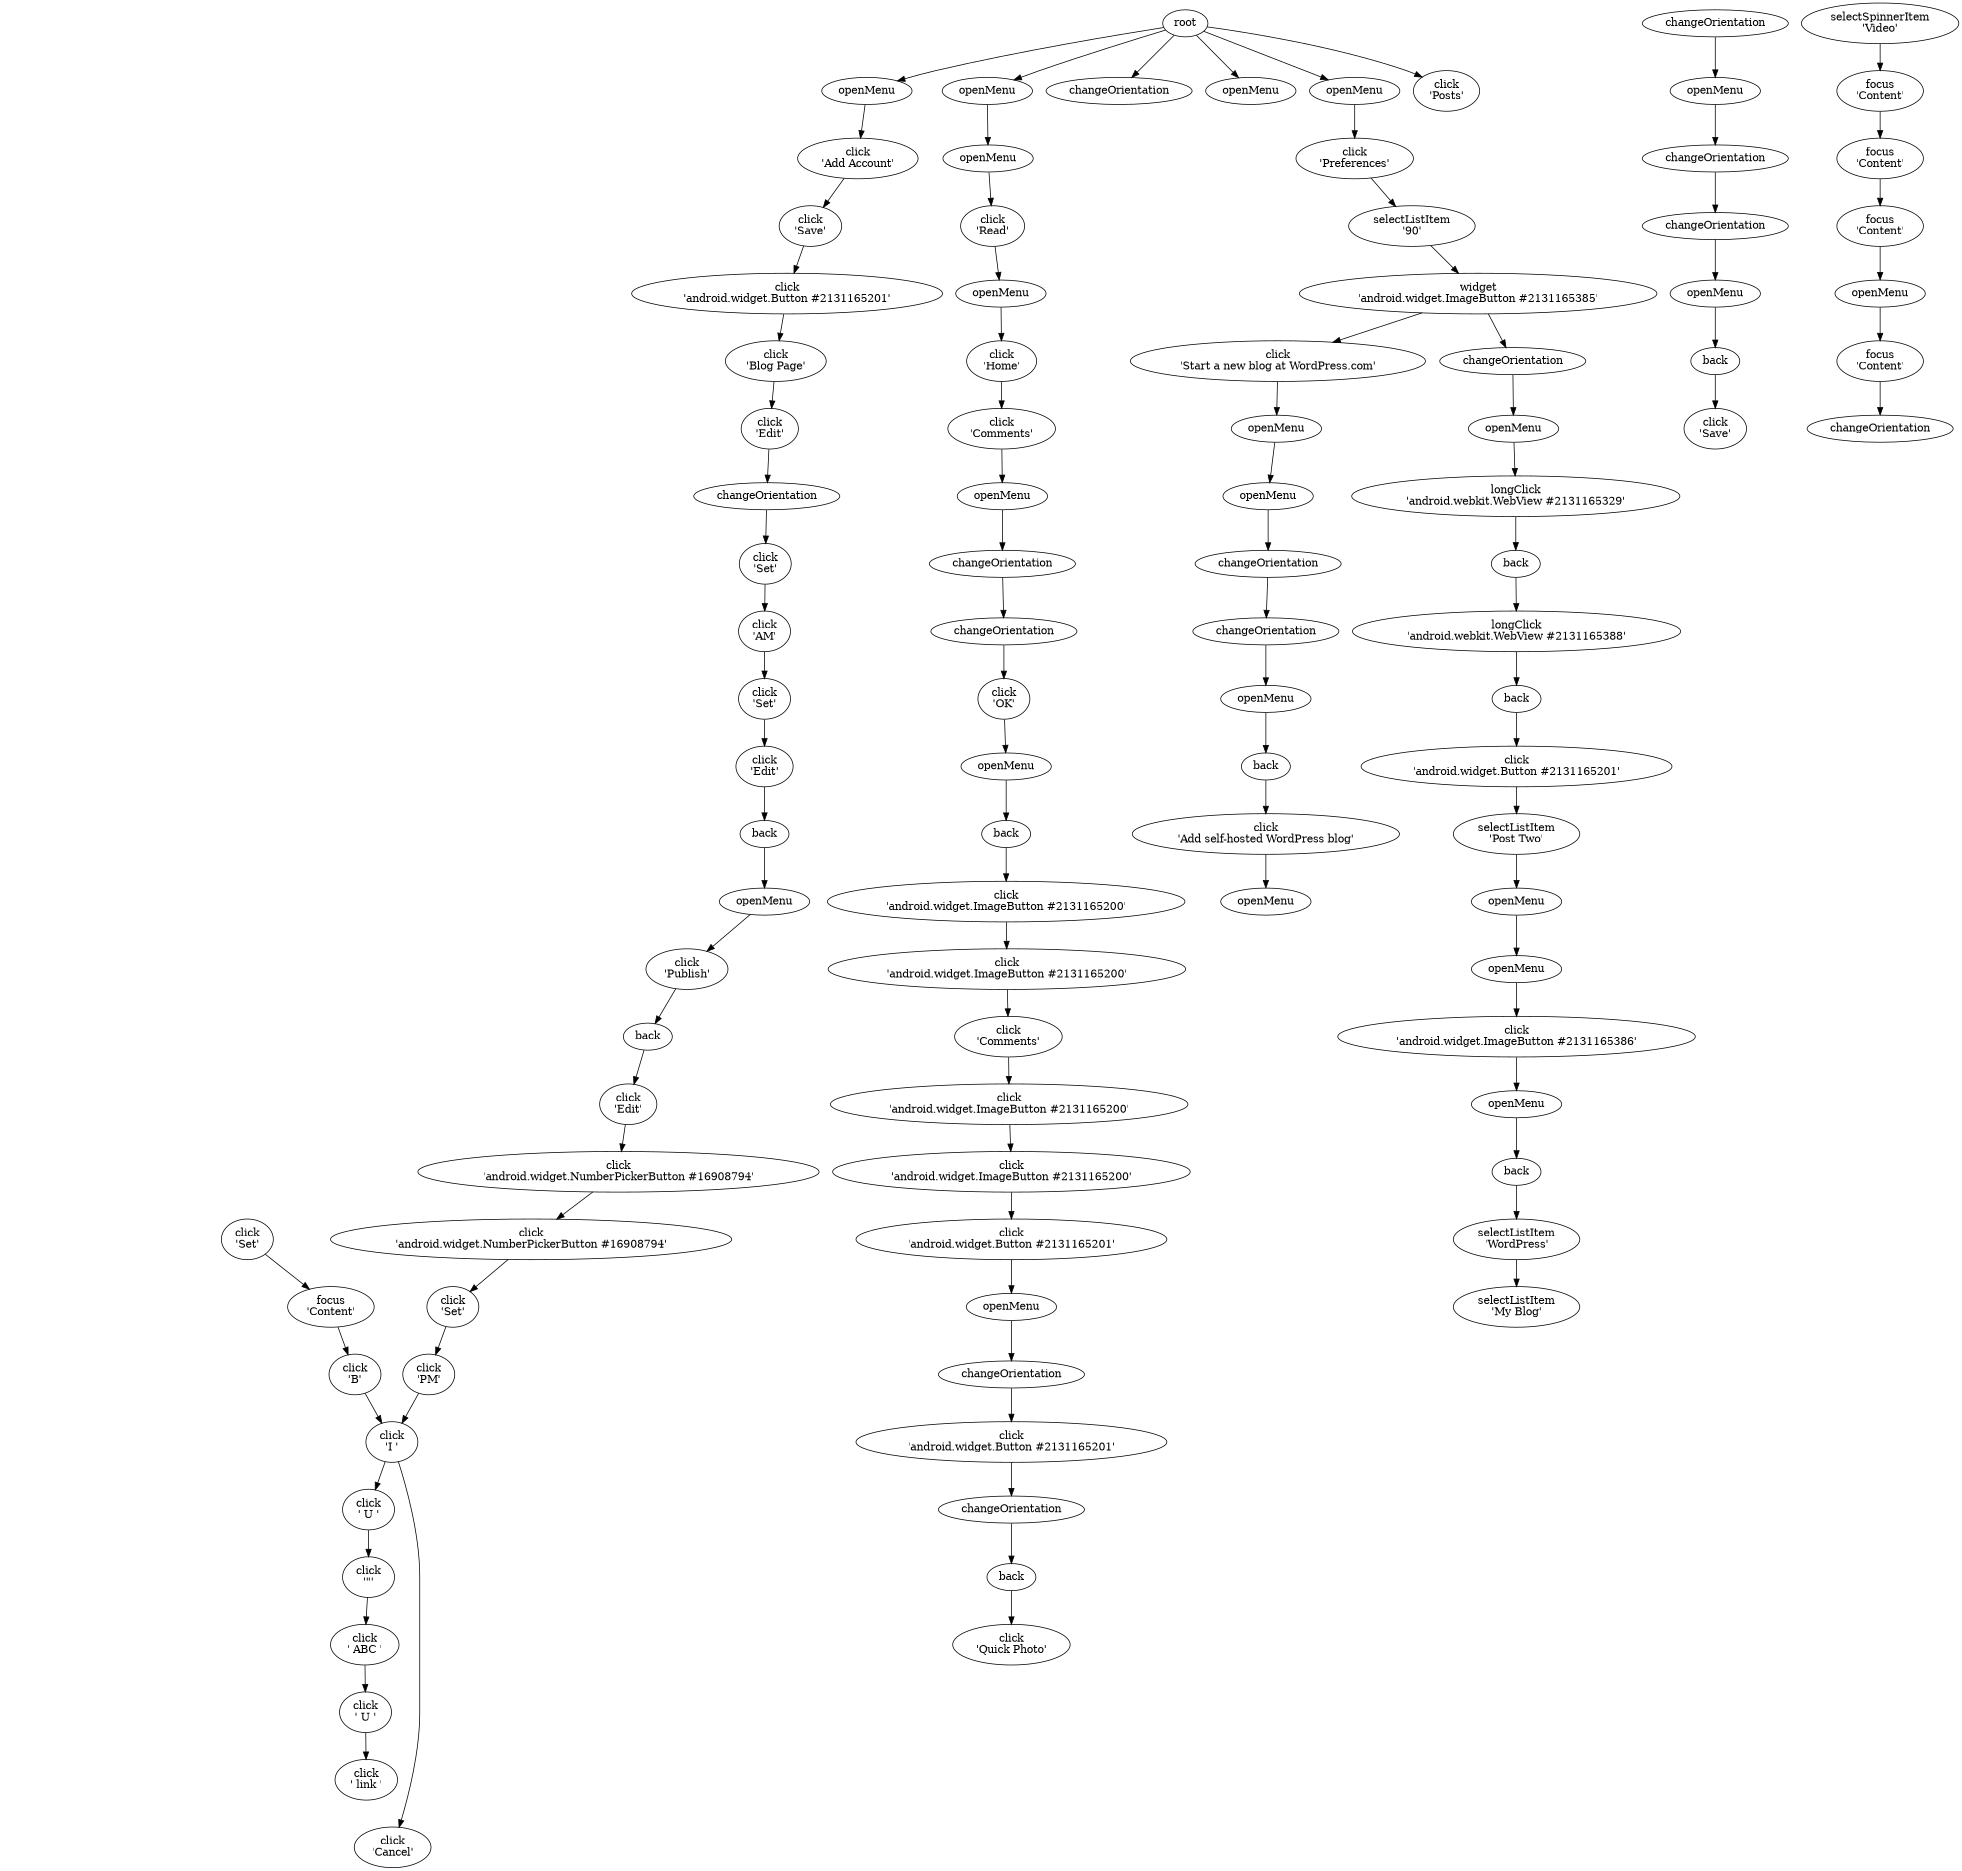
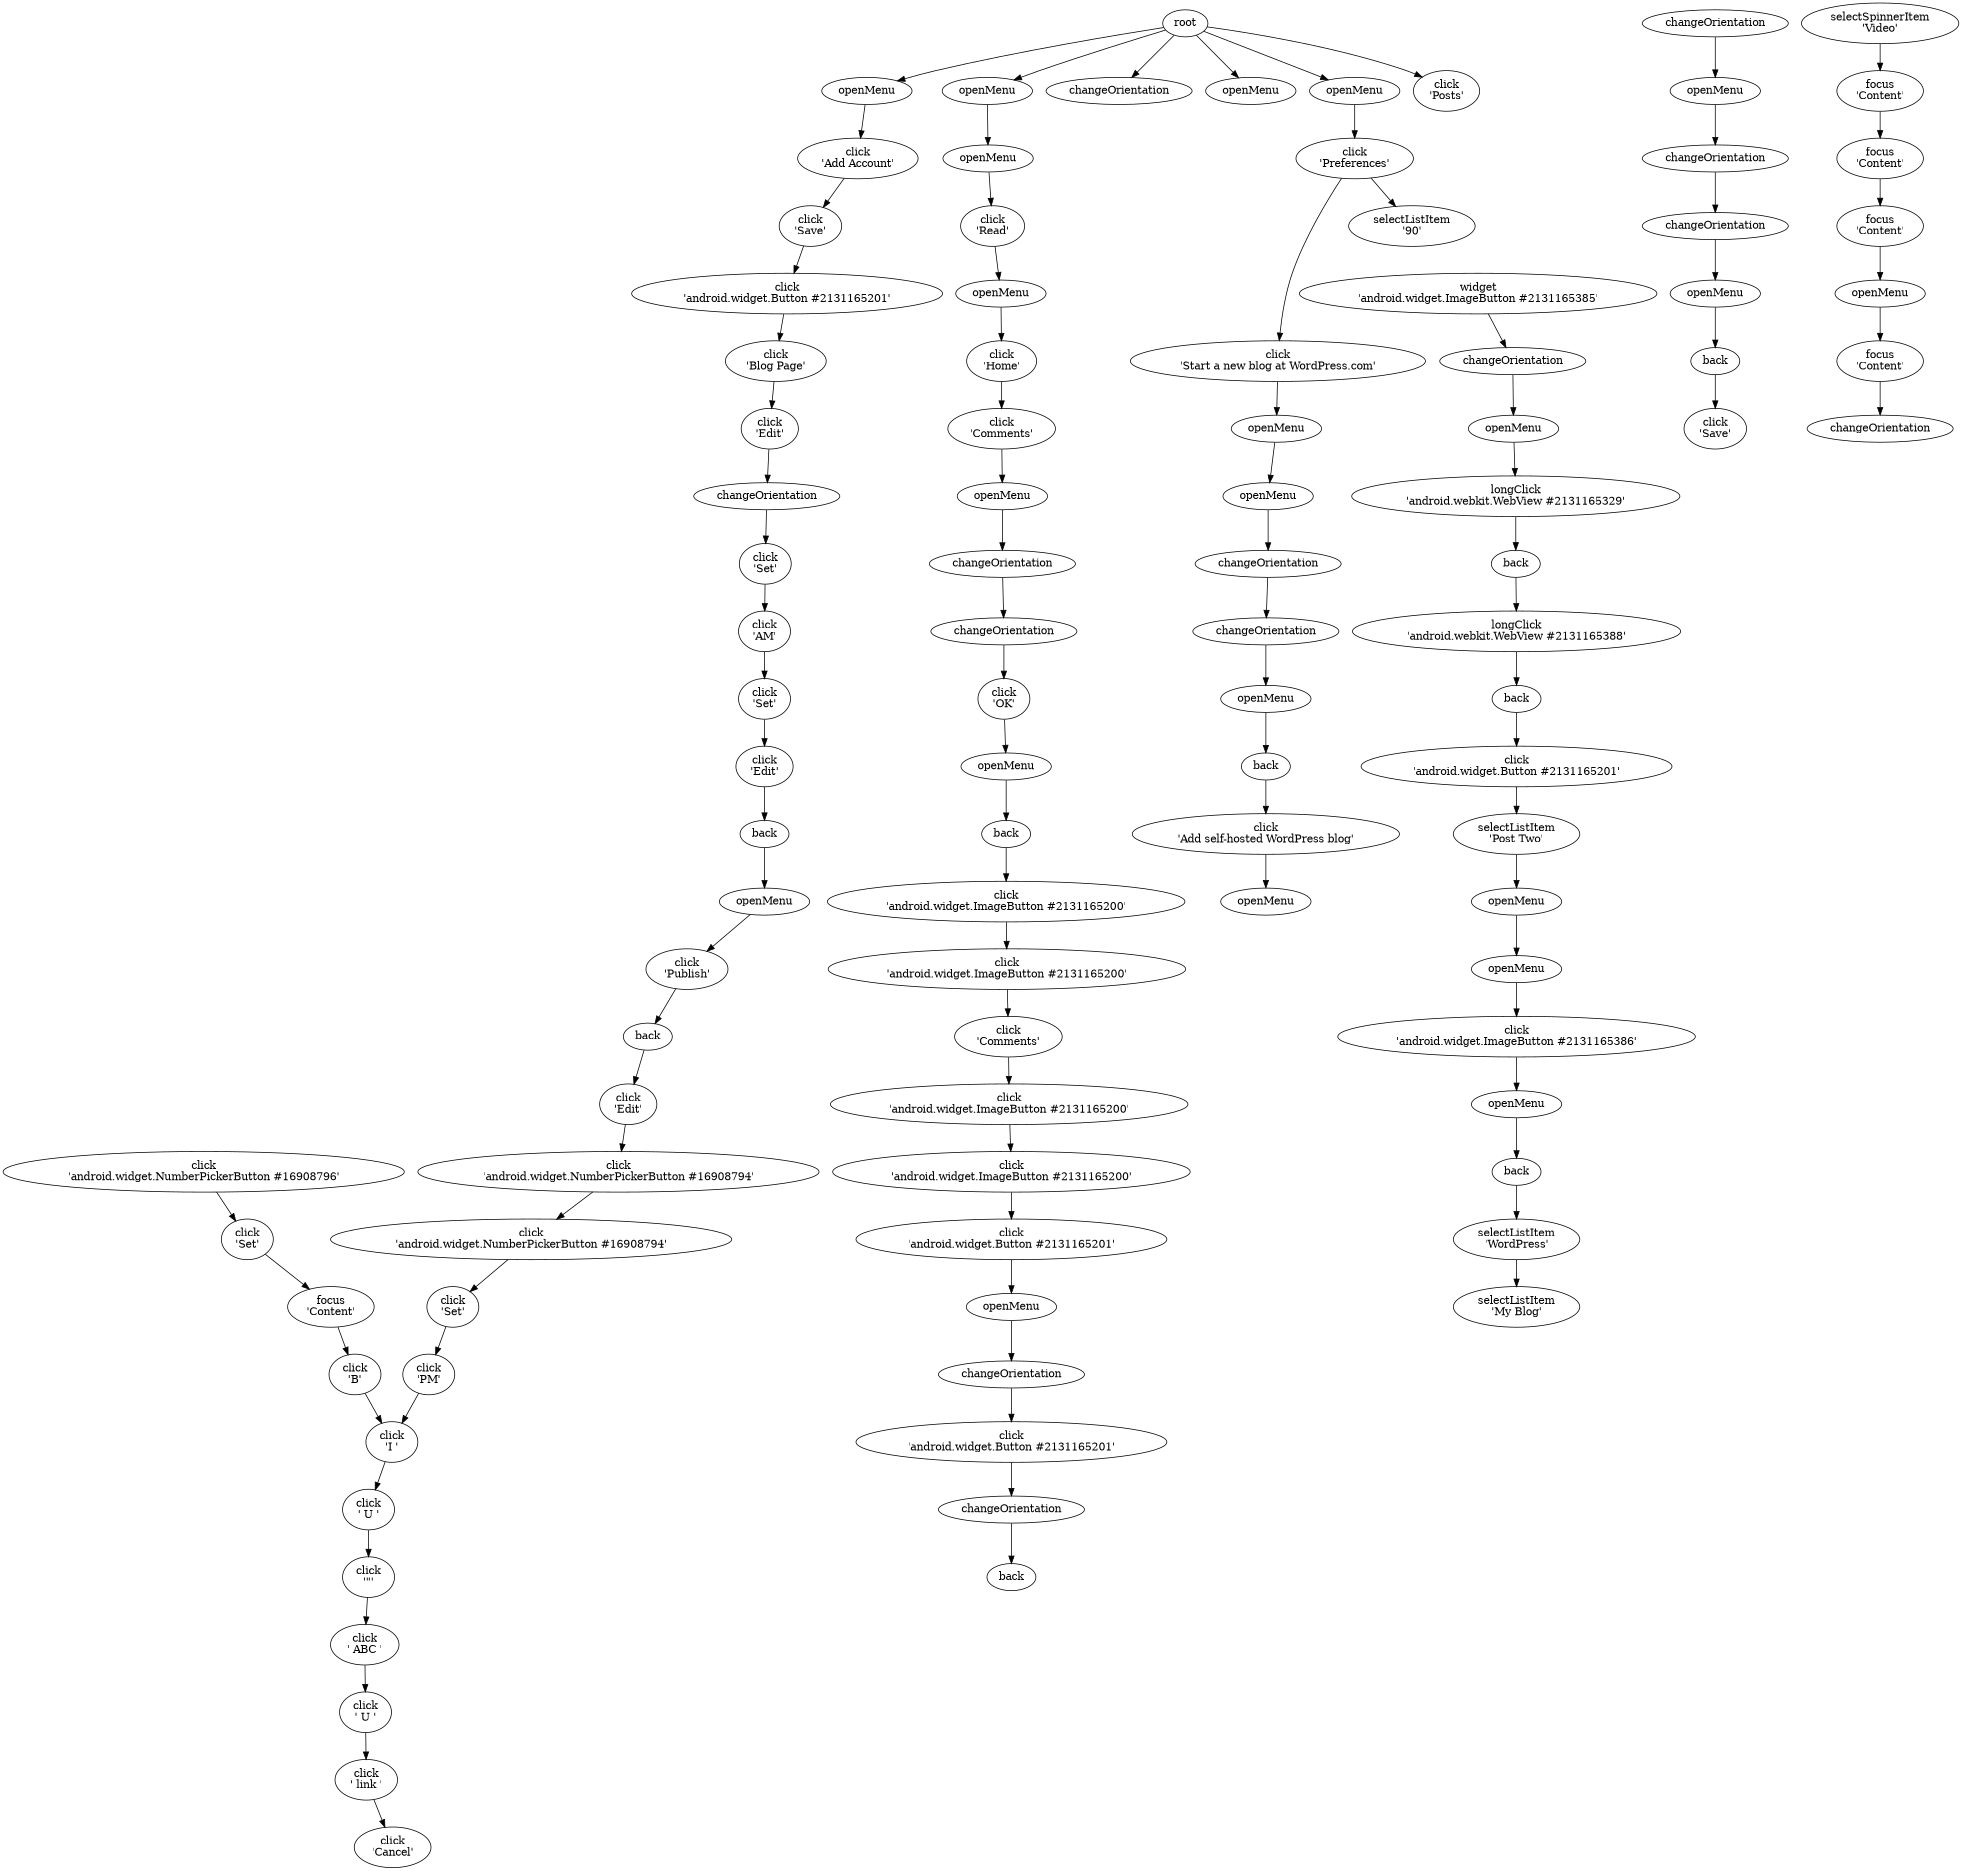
  digraph {
    n1 [label=openMenu]
    n2 [label="click\n'Add Account'"]
    root
    n4 [label=openMenu]
    n5 [label=changeOrientation]
    n6 [label=openMenu]
    n7 [label=openMenu]
    n8 [label="click\n'Posts'"]
    n9 [label=openMenu]
    n10 [label="click\n'Preferences'"]
    n11 [label="click\n'Save'"]
    n12 [label="click\n'android.widget.Button #2131165201'"]
    n13 [label="click\n'Blog Page'"]
    n14 [label="click\n'Edit'"]
    n15 [label=changeOrientation]
    n16 [label="click\n'Set'"]
    n17 [label="click\n'AM'"]
    n18 [label="click\n'Set'"]
    n19 [label="click\n'Edit'"]
    n20 [label=back]
    n21 [label=openMenu]
    n22 [label="click\n'Publish'"]
    n23 [label=back]
    n24 [label="click\n'Edit'"]
    n25 [label="click\n'android.widget.NumberPickerButton #16908794'"]
    n26 [label="click\n'android.widget.NumberPickerButton #16908794'"]
    n27 [label="click\n'Set'"]
    n28 [label="click\n'PM'"]
    n29 [label="click\n'I '"]
+   n30 [label="click\n'android.widget.NumberPickerButton #16908796'"]
    n31 [label="click\n'Set'"]
    n32 [label="focus\n'Content'"]
    n33 [label="click\n'B'"]
    n34 [label="click\n' U '"]
    n35 [label="click\n'\"'"]
    n36 [label="click\n' ABC '"]
    n37 [label="click\n' U '"]
    n38 [label="click\n' link '"]
    n39 [label="click\n'Cancel'"]
    n40 [label="click\n'Read'"]
    n41 [label=openMenu]
    n42 [label="click\n'Home'"]
    n43 [label="click\n'Comments'"]
    n44 [label=openMenu]
    n45 [label=changeOrientation]
    n46 [label=changeOrientation]
    n47 [label="click\n'OK'"]
    n48 [label=openMenu]
    n49 [label=back]
    n50 [label="click\n'android.widget.ImageButton #2131165200'"]
    n51 [label="click\n'android.widget.ImageButton #2131165200'"]
    n52 [label="click\n'Comments'"]
    n53 [label="click\n'android.widget.ImageButton #2131165200'"]
    n54 [label="click\n'android.widget.ImageButton #2131165200'"]
    n55 [label="click\n'android.widget.Button #2131165201'"]
    n56 [label=openMenu]
    n57 [label=changeOrientation]
    n58 [label="click\n'android.widget.Button #2131165201'"]
    n59 [label=changeOrientation]
    n60 [label=back]
-   n61 [label="click\n'Quick Photo'"]
    n62 [label="click\n'Start a new blog at WordPress.com'"]
    n63 [label="selectListItem\n'90'"]
    n64 [label=openMenu]
    n65 [label=openMenu]
    n66 [label=changeOrientation]
    n67 [label=changeOrientation]
    n68 [label=openMenu]
    n69 [label=back]
    n70 [label="click\n'Add self-hosted WordPress blog'"]
    n71 [label=openMenu]
    n72 [label=changeOrientation]
    n73 [label=openMenu]
    n74 [label=changeOrientation]
    n75 [label=changeOrientation]
    n76 [label=openMenu]
    n77 [label=back]
    n78 [label="click\n'Save'"]
    n79 [label="widget\n'android.widget.ImageButton #2131165385'"]
    n80 [label=changeOrientation]
    n81 [label=openMenu]
    n82 [label="longClick\n'android.webkit.WebView #2131165329'"]
    n83 [label=back]
    n84 [label="longClick\n'android.webkit.WebView #2131165388'"]
    n85 [label=back]
    n86 [label="click\n'android.widget.Button #2131165201'"]
    n87 [label="selectListItem\n'Post Two'"]
    n88 [label=openMenu]
    n89 [label=openMenu]
    n90 [label="click\n'android.widget.ImageButton #2131165386'"]
    n91 [label=openMenu]
    n92 [label=back]
    n93 [label="selectListItem\n'WordPress'"]
    n94 [label="selectListItem\n'My Blog'"]
    n95 [label="selectSpinnerItem\n'Video'"]
    n96 [label="focus\n'Content'"]
    n97 [label="focus\n'Content'"]
    n98 [label="focus\n'Content'"]
    n99 [label=openMenu]
    n100 [label="focus\n'Content'"]
    n101 [label=changeOrientation]
    n1 -> n2
    n2 -> n11
    root -> n1
    root -> n4
    root -> n5
    root -> n6
    root -> n7
    root -> n8
    n4 -> n9
    n7 -> n10
    n9 -> n40
-   n79 -> n62
+   n10 -> n62
    n10 -> n63
    n11 -> n12
    n12 -> n13
    n13 -> n14
    n14 -> n15
    n15 -> n16
    n16 -> n17
    n17 -> n18
    n18 -> n19
    n19 -> n20
    n20 -> n21
    n21 -> n22
    n22 -> n23
    n23 -> n24
    n24 -> n25
    n25 -> n26
    n26 -> n27
    n27 -> n28
    n28 -> n29
    n29 -> n34
+   n30 -> n31
    n31 -> n32
    n32 -> n33
    n33 -> n29
    n34 -> n35
    n35 -> n36
    n36 -> n37
    n37 -> n38
-   n29 -> n39
+   n38 -> n39
    n40 -> n41
    n41 -> n42
    n42 -> n43
    n43 -> n44
    n44 -> n45
    n45 -> n46
    n46 -> n47
    n47 -> n48
    n48 -> n49
    n49 -> n50
    n50 -> n51
    n51 -> n52
    n52 -> n53
    n53 -> n54
    n54 -> n55
    n55 -> n56
    n56 -> n57
    n57 -> n58
    n58 -> n59
    n59 -> n60
-   n60 -> n61
    n62 -> n64
-   n63 -> n79
    n64 -> n65
    n65 -> n66
    n66 -> n67
    n67 -> n68
    n68 -> n69
    n69 -> n70
    n70 -> n71
    n72 -> n73
    n73 -> n74
    n74 -> n75
    n75 -> n76
    n76 -> n77
    n77 -> n78
    n79 -> n80
    n80 -> n81
    n81 -> n82
    n82 -> n83
    n83 -> n84
    n84 -> n85
    n85 -> n86
    n86 -> n87
    n87 -> n88
    n88 -> n89
    n89 -> n90
    n90 -> n91
    n91 -> n92
    n92 -> n93
    n93 -> n94
    n95 -> n96
    n96 -> n97
    n97 -> n98
    n98 -> n99
    n99 -> n100
    n100 -> n101
  }
